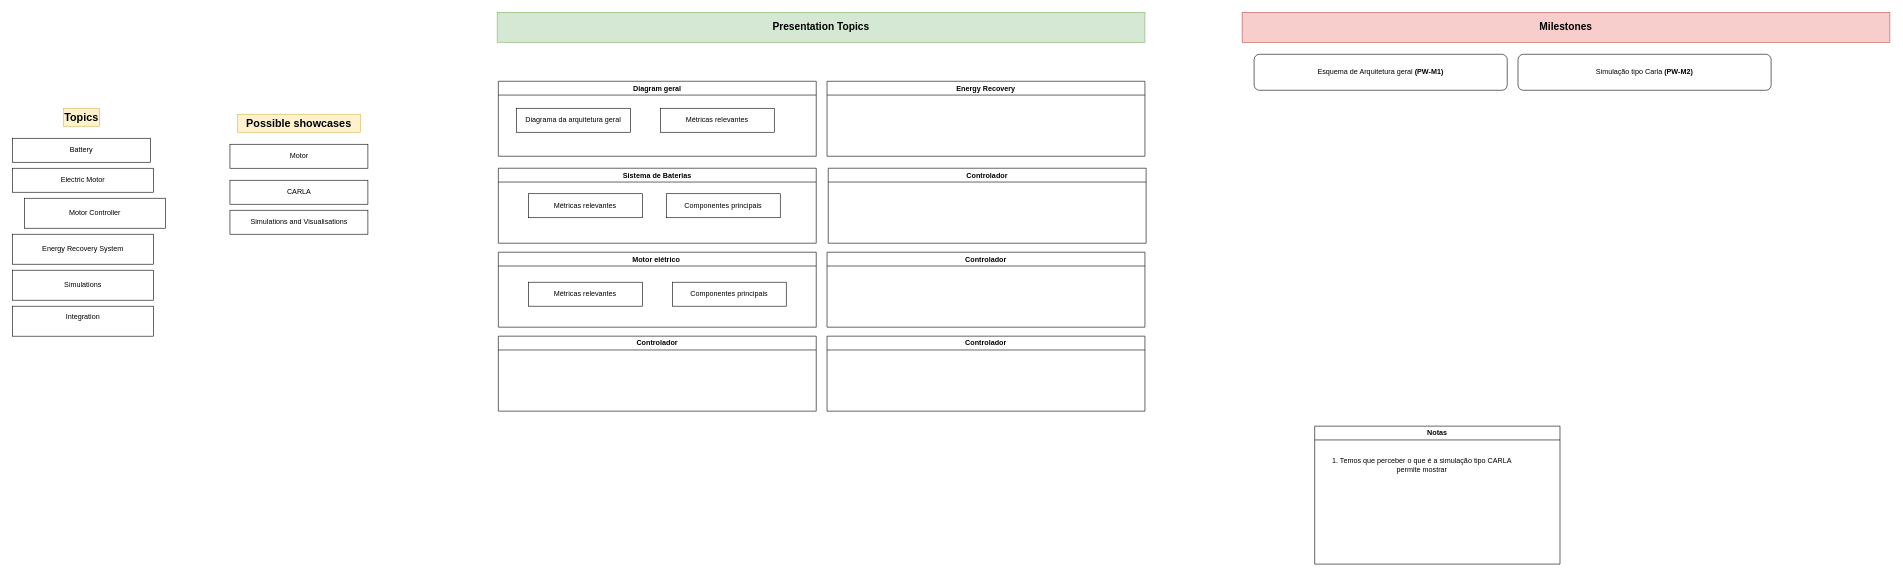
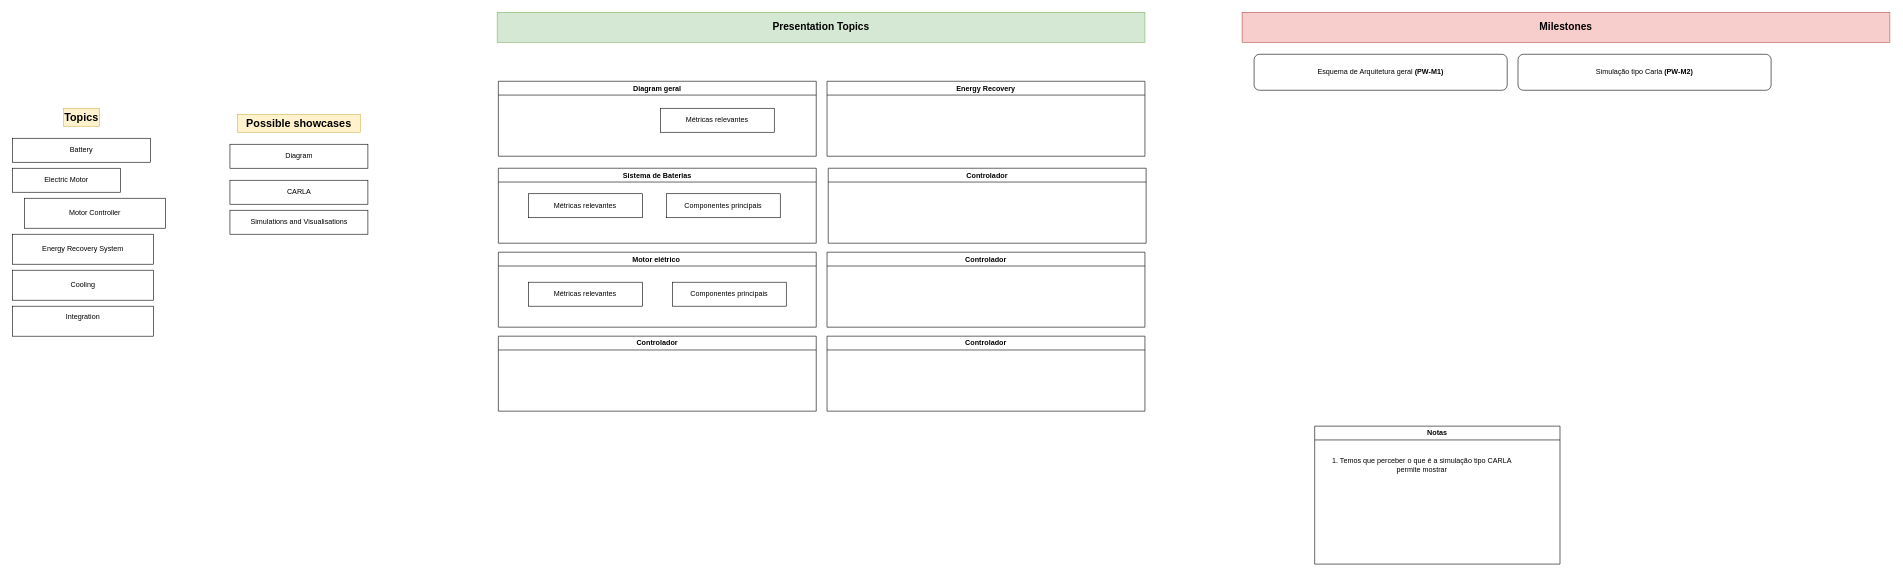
  <mxCell id="0" />
  <mxCell id="1" parent="0" />
  <mxCell id="2" value="&lt;b&gt;&lt;font style=&quot;font-size: 17px;&quot;&gt;Milestones&lt;/font&gt;&lt;/b&gt;" style="rounded=0;whiteSpace=wrap;html=1;fillColor=#f8cecc;strokeColor=#b85450;" vertex="1" parent="1"><mxGeometry x="2070" y="20" width="1080" height="50" as="geometry" /></mxCell>
- <mxCell id="3" value="Electric Motor" style="rounded=0;whiteSpace=wrap;html=1;" vertex="1" parent="1"><mxGeometry x="20" y="280" width="235" height="40" as="geometry" /></mxCell>
+ <mxCell id="3" value="Electric Motor" style="rounded=0;whiteSpace=wrap;html=1;" vertex="1" parent="1"><mxGeometry x="20" y="280" width="180" height="40" as="geometry" /></mxCell>
  <mxCell id="4" value="Battery" style="rounded=0;whiteSpace=wrap;html=1;" vertex="1" parent="1"><mxGeometry x="20" y="230" width="230" height="40" as="geometry" /></mxCell>
  <mxCell id="5" value="&lt;b&gt;&lt;font style=&quot;font-size: 18px;&quot;&gt;Topics&lt;/font&gt;&lt;/b&gt;" style="text;html=1;align=center;verticalAlign=middle;whiteSpace=wrap;rounded=0;fillColor=#fff2cc;strokeColor=#d6b656;" vertex="1" parent="1"><mxGeometry x="105" y="180" width="60" height="30" as="geometry" /></mxCell>
  <mxCell id="6" value="Motor Controller" style="rounded=0;whiteSpace=wrap;html=1;" vertex="1" parent="1"><mxGeometry x="40" y="330" width="235" height="50" as="geometry" /></mxCell>
  <mxCell id="7" value="Energy Recovery System" style="rounded=0;whiteSpace=wrap;html=1;" vertex="1" parent="1"><mxGeometry x="20" y="390" width="235" height="50" as="geometry" /></mxCell>
- <mxCell id="8" value="Simulations" style="rounded=0;whiteSpace=wrap;html=1;" vertex="1" parent="1"><mxGeometry x="20" y="450" width="235" height="50" as="geometry" /></mxCell>
+ <mxCell id="8" value="Cooling" style="rounded=0;whiteSpace=wrap;html=1;" vertex="1" parent="1"><mxGeometry x="20" y="450" width="235" height="50" as="geometry" /></mxCell>
  <mxCell id="9" value="Integration&lt;div&gt;&lt;br&gt;&lt;/div&gt;" style="rounded=0;whiteSpace=wrap;html=1;" vertex="1" parent="1"><mxGeometry x="20" y="510" width="235" height="50" as="geometry" /></mxCell>
  <mxCell id="10" value="&lt;b&gt;&lt;font style=&quot;font-size: 18px;&quot;&gt;Possible showcases&lt;/font&gt;&lt;/b&gt;" style="text;html=1;align=center;verticalAlign=middle;whiteSpace=wrap;rounded=0;fillColor=#fff2cc;strokeColor=#d6b656;" vertex="1" parent="1"><mxGeometry x="395" y="190" width="205" height="30" as="geometry" /></mxCell>
- <mxCell id="11" value="Motor" style="rounded=0;whiteSpace=wrap;html=1;" vertex="1" parent="1"><mxGeometry x="382.5" y="240" width="230" height="40" as="geometry" /></mxCell>
+ <mxCell id="11" value="Diagram" style="rounded=0;whiteSpace=wrap;html=1;" vertex="1" parent="1"><mxGeometry x="382.5" y="240" width="230" height="40" as="geometry" /></mxCell>
  <mxCell id="12" value="CARLA" style="rounded=0;whiteSpace=wrap;html=1;" vertex="1" parent="1"><mxGeometry x="382.5" y="300" width="230" height="40" as="geometry" /></mxCell>
  <mxCell id="13" value="Simulations and Visualisations" style="rounded=0;whiteSpace=wrap;html=1;" vertex="1" parent="1"><mxGeometry x="382.5" y="350" width="230" height="40" as="geometry" /></mxCell>
  <mxCell id="14" value="Diagram geral" style="swimlane;whiteSpace=wrap;html=1;" vertex="1" parent="1"><mxGeometry x="830" y="135" width="530" height="125" as="geometry" /></mxCell>
- <mxCell id="15" value="Diagrama da arquitetura geral" style="rounded=0;whiteSpace=wrap;html=1;" vertex="1" parent="14"><mxGeometry x="30" y="45" width="190" height="40" as="geometry" /></mxCell>
  <mxCell id="16" value="Métricas relevantes" style="rounded=0;whiteSpace=wrap;html=1;" vertex="1" parent="14"><mxGeometry x="270" y="45" width="190" height="40" as="geometry" /></mxCell>
  <mxCell id="17" value="Sistema de Baterias" style="swimlane;whiteSpace=wrap;html=1;startSize=23;" vertex="1" parent="1"><mxGeometry x="830" y="280" width="530" height="125" as="geometry" /></mxCell>
  <mxCell id="18" value="Métricas relevantes" style="rounded=0;whiteSpace=wrap;html=1;" vertex="1" parent="17"><mxGeometry x="50" y="42.5" width="190" height="40" as="geometry" /></mxCell>
  <mxCell id="19" value="Componentes principais" style="rounded=0;whiteSpace=wrap;html=1;" vertex="1" parent="17"><mxGeometry x="280" y="42.5" width="190" height="40" as="geometry" /></mxCell>
  <mxCell id="20" value="Motor elétrico&amp;nbsp;" style="swimlane;whiteSpace=wrap;html=1;" vertex="1" parent="1"><mxGeometry x="830" y="420" width="530" height="125" as="geometry" /></mxCell>
  <mxCell id="21" value="Métricas relevantes" style="rounded=0;whiteSpace=wrap;html=1;" vertex="1" parent="20"><mxGeometry x="50" y="50" width="190" height="40" as="geometry" /></mxCell>
  <mxCell id="22" value="Componentes principais" style="rounded=0;whiteSpace=wrap;html=1;" vertex="1" parent="20"><mxGeometry x="290" y="50" width="190" height="40" as="geometry" /></mxCell>
  <mxCell id="23" value="Controlador" style="swimlane;whiteSpace=wrap;html=1;" vertex="1" parent="1"><mxGeometry x="830" y="560" width="530" height="125" as="geometry" /></mxCell>
  <mxCell id="24" value="Energy Recovery" style="swimlane;whiteSpace=wrap;html=1;" vertex="1" parent="1"><mxGeometry x="1378" y="135" width="530" height="125" as="geometry" /></mxCell>
  <mxCell id="25" value="Controlador" style="swimlane;whiteSpace=wrap;html=1;" vertex="1" parent="1"><mxGeometry x="1380" y="280" width="530" height="125" as="geometry" /></mxCell>
  <mxCell id="26" value="Controlador" style="swimlane;whiteSpace=wrap;html=1;" vertex="1" parent="1"><mxGeometry x="1378" y="420" width="530" height="125" as="geometry" /></mxCell>
  <mxCell id="27" value="Controlador" style="swimlane;whiteSpace=wrap;html=1;" vertex="1" parent="1"><mxGeometry x="1378" y="560" width="530" height="125" as="geometry" /></mxCell>
  <mxCell id="28" value="&lt;span style=&quot;font-size: 17px;&quot;&gt;&lt;b&gt;Presentation Topics&lt;/b&gt;&lt;/span&gt;" style="rounded=0;whiteSpace=wrap;html=1;fillColor=#d5e8d4;strokeColor=#82b366;" vertex="1" parent="1"><mxGeometry x="828" y="20" width="1080" height="50" as="geometry" /></mxCell>
  <mxCell id="29" value="Esquema de Arquitetura geral &lt;b&gt;(PW-M1)&lt;/b&gt;" style="rounded=1;whiteSpace=wrap;html=1;" vertex="1" parent="1"><mxGeometry x="2090" y="90" width="422" height="60" as="geometry" /></mxCell>
  <mxCell id="30" value="Simulação tipo Carla&amp;nbsp;&lt;b&gt;(PW-M2)&lt;/b&gt;" style="rounded=1;whiteSpace=wrap;html=1;" vertex="1" parent="1"><mxGeometry x="2530" y="90" width="422" height="60" as="geometry" /></mxCell>
  <mxCell id="31" value="Notas" style="swimlane;whiteSpace=wrap;html=1;" vertex="1" parent="1"><mxGeometry x="2191" y="710" width="409" height="230" as="geometry" /></mxCell>
  <mxCell id="32" value="1. Temos que perceber o que é a simulação tipo CARLA permite mostrar" style="text;html=1;align=center;verticalAlign=middle;whiteSpace=wrap;rounded=0;" vertex="1" parent="31"><mxGeometry x="9" y="50" width="340" height="30" as="geometry" /></mxCell>
